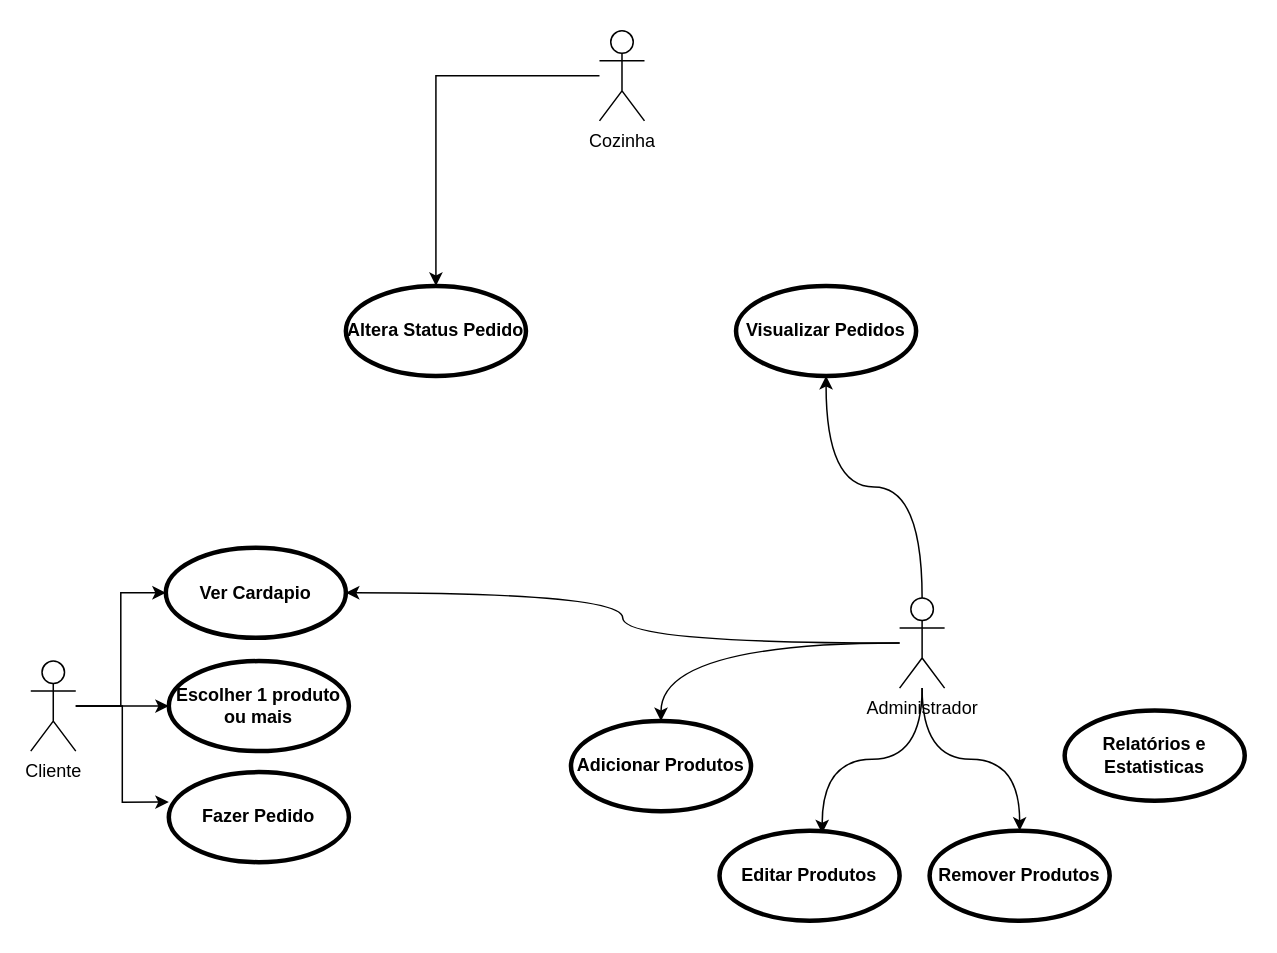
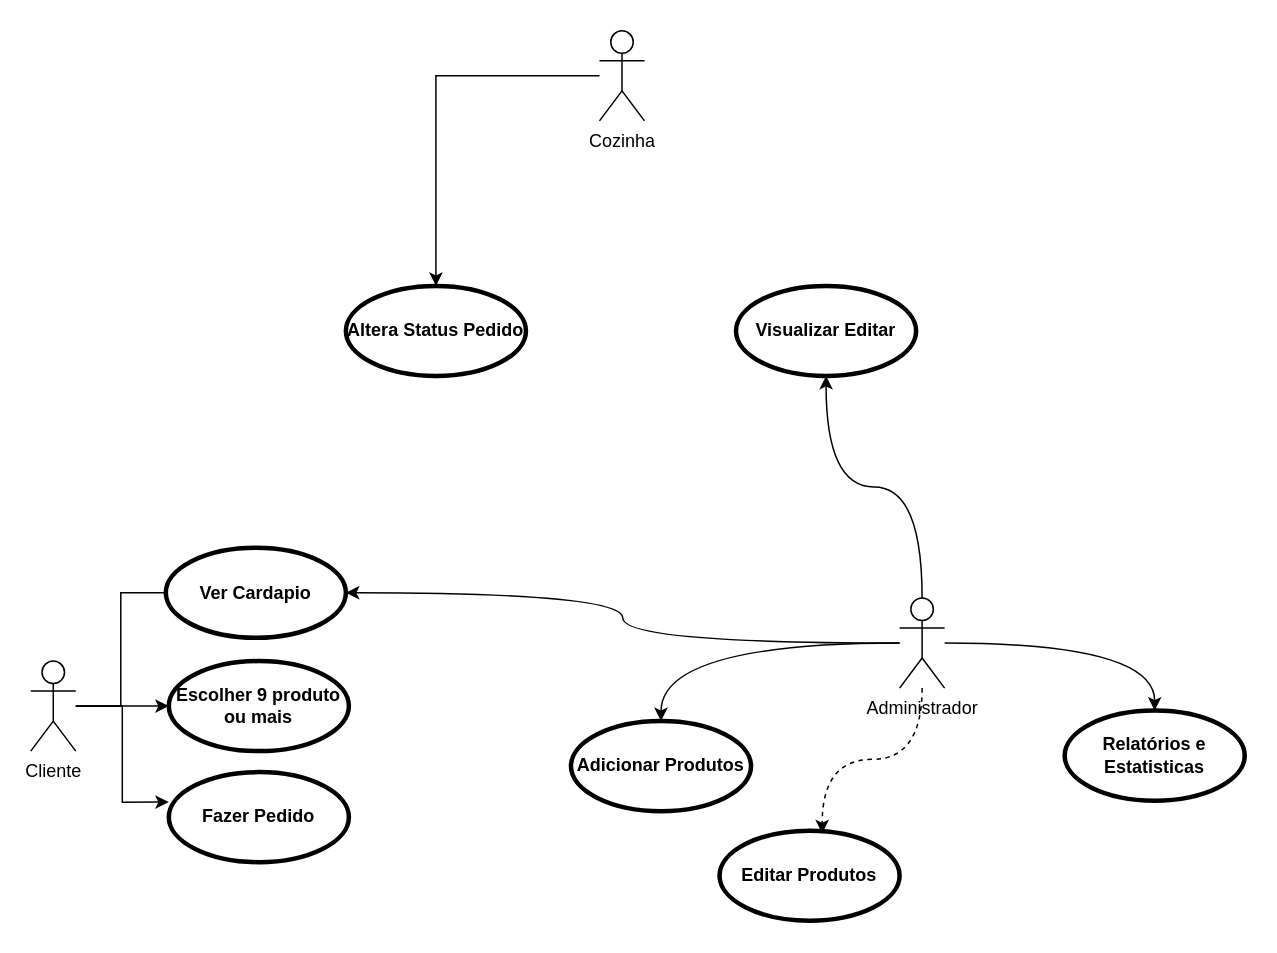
  <mxCell id="0" />
  <mxCell id="1" parent="0" />
  <mxCell id="2" style="edgeStyle=orthogonalEdgeStyle;rounded=0;orthogonalLoop=1;jettySize=auto;html=1;" edge="1" parent="1" source="4" target="6"><mxGeometry relative="1" as="geometry" /></mxCell>
- <mxCell id="3" style="edgeStyle=orthogonalEdgeStyle;rounded=0;orthogonalLoop=1;jettySize=auto;html=1;entryX=0;entryY=0.5;entryDx=0;entryDy=0;" edge="1" parent="1" source="4" target="5"><mxGeometry relative="1" as="geometry" /></mxCell>
+ <mxCell id="3" style="edgeStyle=orthogonalEdgeStyle;rounded=0;orthogonalLoop=1;jettySize=auto;html=1;entryX=0;entryY=0.5;entryDx=0;entryDy=0;endArrow=none;" edge="1" parent="1" source="4" target="5"><mxGeometry relative="1" as="geometry" /></mxCell>
  <mxCell id="4" value="Cliente" style="shape=umlActor;verticalLabelPosition=bottom;verticalAlign=top;html=1;" vertex="1" parent="1"><mxGeometry x="20" y="440" width="30" height="60" as="geometry" /></mxCell>
  <mxCell id="5" value="Ver Cardapio" style="shape=ellipse;html=1;strokeWidth=3;fontStyle=1;whiteSpace=wrap;align=center;perimeter=ellipsePerimeter;" vertex="1" parent="1"><mxGeometry x="110" y="364.5" width="120" height="60" as="geometry" /></mxCell>
- <mxCell id="6" value="Escolher 1 produto ou mais" style="shape=ellipse;html=1;strokeWidth=3;fontStyle=1;whiteSpace=wrap;align=center;perimeter=ellipsePerimeter;" vertex="1" parent="1"><mxGeometry x="112" y="440" width="120" height="60" as="geometry" /></mxCell>
+ <mxCell id="6" value="Escolher 9 produto ou mais" style="shape=ellipse;html=1;strokeWidth=3;fontStyle=1;whiteSpace=wrap;align=center;perimeter=ellipsePerimeter;" vertex="1" parent="1"><mxGeometry x="112" y="440" width="120" height="60" as="geometry" /></mxCell>
  <mxCell id="7" value="Fazer Pedido" style="shape=ellipse;html=1;strokeWidth=3;fontStyle=1;whiteSpace=wrap;align=center;perimeter=ellipsePerimeter;" vertex="1" parent="1"><mxGeometry x="112" y="514" width="120" height="60" as="geometry" /></mxCell>
  <mxCell id="8" style="edgeStyle=orthogonalEdgeStyle;rounded=0;orthogonalLoop=1;jettySize=auto;html=1;entryX=1;entryY=0.5;entryDx=0;entryDy=0;curved=1;" edge="1" parent="1" source="13" target="5"><mxGeometry relative="1" as="geometry" /></mxCell>
  <mxCell id="9" style="edgeStyle=orthogonalEdgeStyle;rounded=0;orthogonalLoop=1;jettySize=auto;html=1;entryX=0.5;entryY=1;entryDx=0;entryDy=0;curved=1;" edge="1" parent="1" source="13" target="17"><mxGeometry relative="1" as="geometry" /></mxCell>
- <mxCell id="11" style="edgeStyle=orthogonalEdgeStyle;rounded=0;orthogonalLoop=1;jettySize=auto;html=1;entryX=0.5;entryY=0;entryDx=0;entryDy=0;curved=1;" edge="1" parent="1" source="13" target="15"><mxGeometry relative="1" as="geometry" /></mxCell>
+ <mxCell id="10" style="edgeStyle=orthogonalEdgeStyle;rounded=0;orthogonalLoop=1;jettySize=auto;html=1;entryX=0.5;entryY=0;entryDx=0;entryDy=0;curved=1;" edge="1" parent="1" source="13" target="21"><mxGeometry relative="1" as="geometry" /></mxCell>
  <mxCell id="12" style="edgeStyle=orthogonalEdgeStyle;rounded=0;orthogonalLoop=1;jettySize=auto;html=1;curved=1;" edge="1" parent="1" source="13" target="14"><mxGeometry relative="1" as="geometry" /></mxCell>
  <mxCell id="13" value="Administrador" style="shape=umlActor;verticalLabelPosition=bottom;verticalAlign=top;html=1;" vertex="1" parent="1"><mxGeometry x="599" y="398" width="30" height="60" as="geometry" /></mxCell>
  <mxCell id="14" value="Adicionar Produtos" style="shape=ellipse;html=1;strokeWidth=3;fontStyle=1;whiteSpace=wrap;align=center;perimeter=ellipsePerimeter;" vertex="1" parent="1"><mxGeometry x="380" y="480" width="120" height="60" as="geometry" /></mxCell>
- <mxCell id="15" value="Remover Produtos" style="shape=ellipse;html=1;strokeWidth=3;fontStyle=1;whiteSpace=wrap;align=center;perimeter=ellipsePerimeter;" vertex="1" parent="1"><mxGeometry x="619" y="553" width="120" height="60" as="geometry" /></mxCell>
  <mxCell id="16" value="Editar Produtos" style="shape=ellipse;html=1;strokeWidth=3;fontStyle=1;whiteSpace=wrap;align=center;perimeter=ellipsePerimeter;" vertex="1" parent="1"><mxGeometry x="479" y="553" width="120" height="60" as="geometry" /></mxCell>
- <mxCell id="17" value="Visualizar Pedidos" style="shape=ellipse;html=1;strokeWidth=3;fontStyle=1;whiteSpace=wrap;align=center;perimeter=ellipsePerimeter;" vertex="1" parent="1"><mxGeometry x="490" y="190" width="120" height="60" as="geometry" /></mxCell>
+ <mxCell id="17" value="Visualizar Editar" style="shape=ellipse;html=1;strokeWidth=3;fontStyle=1;whiteSpace=wrap;align=center;perimeter=ellipsePerimeter;" vertex="1" parent="1"><mxGeometry x="490" y="190" width="120" height="60" as="geometry" /></mxCell>
  <mxCell id="18" style="edgeStyle=orthogonalEdgeStyle;rounded=0;orthogonalLoop=1;jettySize=auto;html=1;entryX=0.5;entryY=0;entryDx=0;entryDy=0;" edge="1" parent="1" source="19" target="20"><mxGeometry relative="1" as="geometry" /></mxCell>
  <mxCell id="19" value="Cozinha" style="shape=umlActor;verticalLabelPosition=bottom;verticalAlign=top;html=1;" vertex="1" parent="1"><mxGeometry x="399" y="20" width="30" height="60" as="geometry" /></mxCell>
  <mxCell id="20" value="Altera Status Pedido" style="shape=ellipse;html=1;strokeWidth=3;fontStyle=1;whiteSpace=wrap;align=center;perimeter=ellipsePerimeter;" vertex="1" parent="1"><mxGeometry x="230" y="190" width="120" height="60" as="geometry" /></mxCell>
  <mxCell id="21" value="Relatórios e Estatisticas" style="shape=ellipse;html=1;strokeWidth=3;fontStyle=1;whiteSpace=wrap;align=center;perimeter=ellipsePerimeter;" vertex="1" parent="1"><mxGeometry x="709" y="473" width="120" height="60" as="geometry" /></mxCell>
- <mxCell id="22" style="edgeStyle=orthogonalEdgeStyle;rounded=0;orthogonalLoop=1;jettySize=auto;html=1;entryX=0.57;entryY=0.029;entryDx=0;entryDy=0;entryPerimeter=0;curved=1;" edge="1" parent="1" source="13" target="16"><mxGeometry relative="1" as="geometry" /></mxCell>
+ <mxCell id="22" style="edgeStyle=orthogonalEdgeStyle;rounded=0;orthogonalLoop=1;jettySize=auto;html=1;entryX=0.57;entryY=0.029;entryDx=0;entryDy=0;entryPerimeter=0;curved=1;dashed=1;" edge="1" parent="1" source="13" target="16"><mxGeometry relative="1" as="geometry" /></mxCell>
  <mxCell id="23" style="edgeStyle=orthogonalEdgeStyle;rounded=0;orthogonalLoop=1;jettySize=auto;html=1;entryX=0;entryY=0.333;entryDx=0;entryDy=0;entryPerimeter=0;" edge="1" parent="1" source="4" target="7"><mxGeometry relative="1" as="geometry" /></mxCell>
